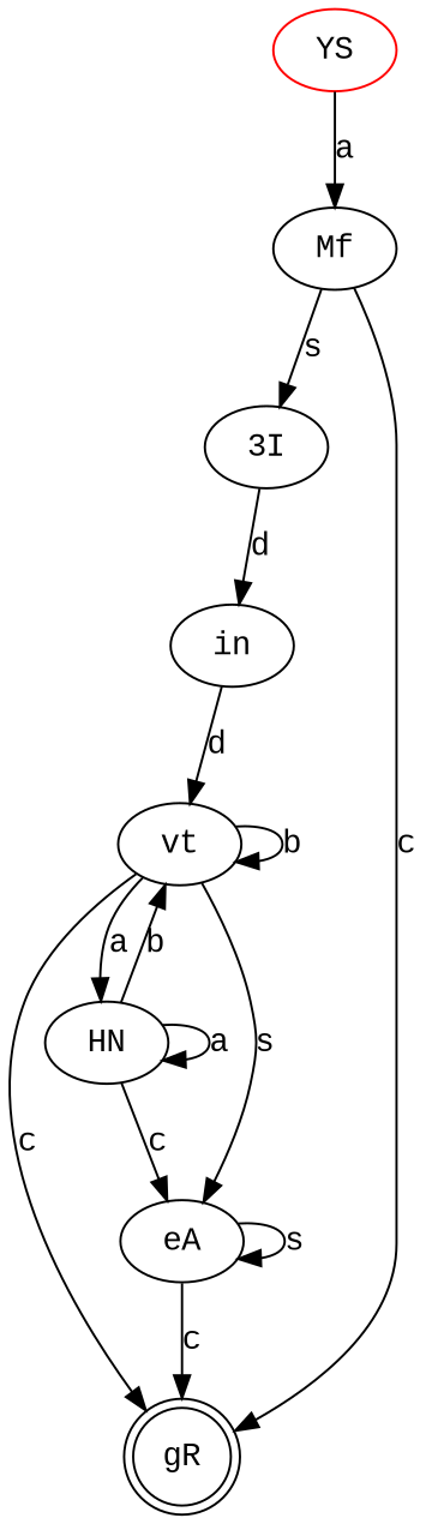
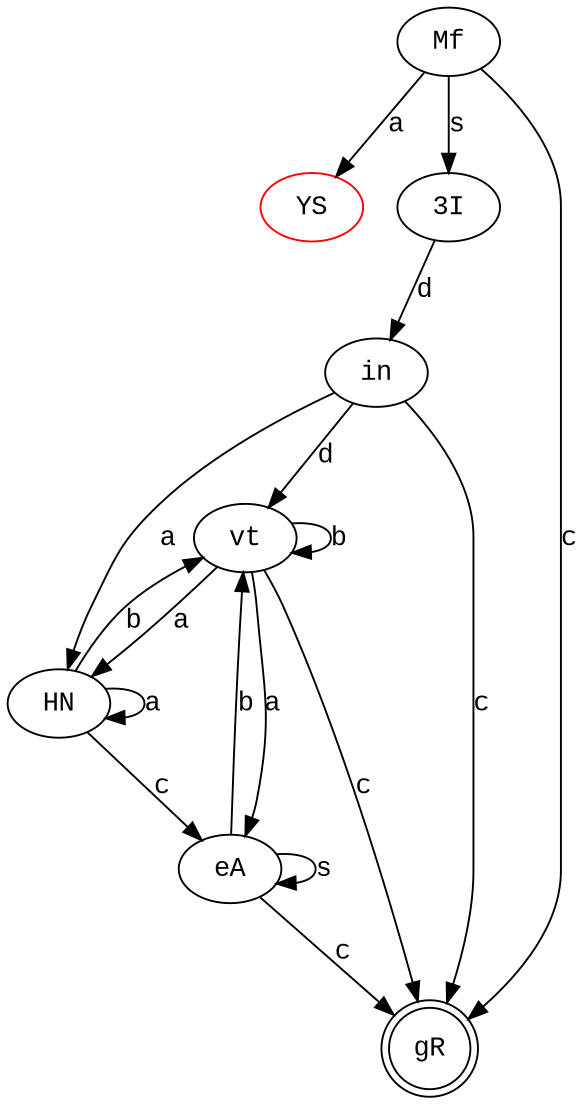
  digraph {
    fontname="Liberation Mono"
    node [fontname="Liberation Mono"]
    edge [fontname="Liberation Mono"]
    YS [color=red]
    Mf
    n3 [label="3I"]
    gR [shape=doublecircle]
    in
    vt
    HN
    eA
-   YS -> Mf [label=a]
+   Mf -> YS [label=a]
    Mf -> n3 [label=s]
    Mf -> gR [label=c]
    n3 -> in [label=d]
+   in -> gR [label=c]
    in -> vt [label=d]
+   in -> HN [label=a]
    vt -> gR [label=c]
    vt -> vt [label=b]
    vt -> HN [label=a]
-   vt -> eA [label=s]
+   vt -> eA [label=a]
    HN -> vt [label=b]
    HN -> HN [label=a]
    HN -> eA [label=c]
    eA -> gR [label=c]
+   eA -> vt [label=b]
    eA -> eA [label=s]
  }
